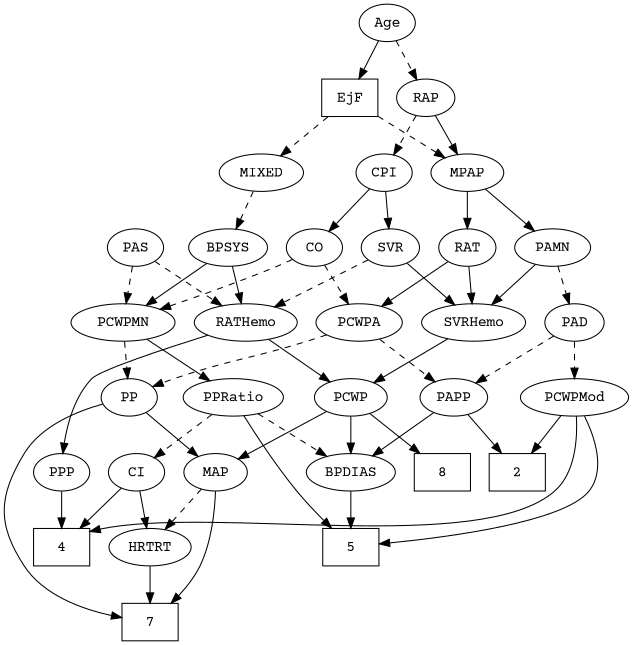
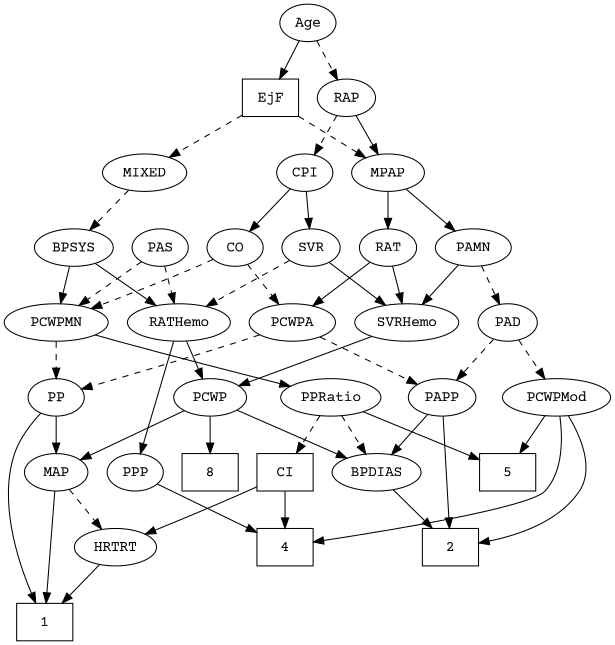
  strict digraph {
    fontname="Courier Prime"
    node [fontname="Courier Prime"]
    edge [fontname="Courier Prime" style=solid]
-   1 [height=0.5 shape=box width=0.75 label=7]
+   1 [height=0.5 shape=box width=0.75]
    2 [height=0.5 shape=box width=0.75]
    n3 [height=0.5 label=8 shape=box width=0.75]
    4 [height=0.5 shape=box width=0.75]
    5 [height=0.5 shape=box width=0.75]
    Age [height=0.5 width=0.75]
    EjF [height=0.5 shape=box width=0.75]
    RAP [height=0.5 width=0.77632]
    MIXED [height=0.5 width=1.1193]
    MPAP [height=0.5 width=0.97491]
    CPI [height=0.5 width=0.75]
    BPSYS [height=0.5 width=1.0471]
    PAMN [height=0.5 width=1.011]
    RAT [height=0.5 width=0.75827]
    CO [height=0.5 width=0.75]
    SVR [height=0.5 width=0.77632]
    RATHemo [height=0.5 width=1.3721]
    PCWPMN [height=0.5 width=1.3902]
    PAS [height=0.5 width=0.75]
    PAD [height=0.5 width=0.79437]
    SVRHemo [height=0.5 width=1.3902]
    PCWPA [height=0.5 width=1.1555]
    PPP [height=0.5 width=0.75]
    PCWP [height=0.5 width=0.97491]
    PP [height=0.5 width=0.75]
    PPRatio [height=0.5 width=1.1013]
    PCWPMod [height=0.5 width=1.4443]
    PAPP [height=0.5 width=0.88464]
    BPDIAS [height=0.5 width=1.1735]
    MAP [height=0.5 width=0.84854]
-   CI [height=0.5 width=0.75]
+   CI [height=0.5 width=0.75 shape=box]
    HRTRT [height=0.5 width=1.1013]
    Age -> EjF
    Age -> RAP [style=dashed]
    EjF -> MIXED [style=dashed]
    EjF -> MPAP [style=dashed]
    RAP -> MPAP
    RAP -> CPI [style=dashed]
    MIXED -> BPSYS [style=dashed]
    MPAP -> PAMN
    MPAP -> RAT
    CPI -> CO
    CPI -> SVR
    BPSYS -> RATHemo
    BPSYS -> PCWPMN
    PAMN -> PAD [style=dashed]
    PAMN -> SVRHemo
    RAT -> SVRHemo
    RAT -> PCWPA
    CO -> PCWPMN [style=dashed]
    CO -> PCWPA [style=dashed]
    SVR -> RATHemo [style=dashed]
    SVR -> SVRHemo
    RATHemo -> PPP
    RATHemo -> PCWP
    PCWPMN -> PP [style=dashed]
    PCWPMN -> PPRatio
    PAS -> RATHemo [style=dashed]
    PAS -> PCWPMN [style=dashed]
    PAD -> PCWPMod [style=dashed]
    PAD -> PAPP [style=dashed]
    SVRHemo -> PCWP
    PCWPA -> PP [style=dashed]
    PCWPA -> PAPP [style=dashed]
    PPP -> 4
    PCWP -> n3
    PCWP -> BPDIAS
    PCWP -> MAP
    PP -> 1
    PP -> MAP
    PPRatio -> 5
    PPRatio -> BPDIAS [style=dashed]
    PPRatio -> CI [style=dashed]
    PCWPMod -> 2
    PCWPMod -> 4
    PCWPMod -> 5
    PAPP -> 2
    PAPP -> BPDIAS
-   BPDIAS -> 5
+   BPDIAS -> 2
    MAP -> 1
    MAP -> HRTRT [style=dashed]
    CI -> 4
    CI -> HRTRT
    HRTRT -> 1
  }
